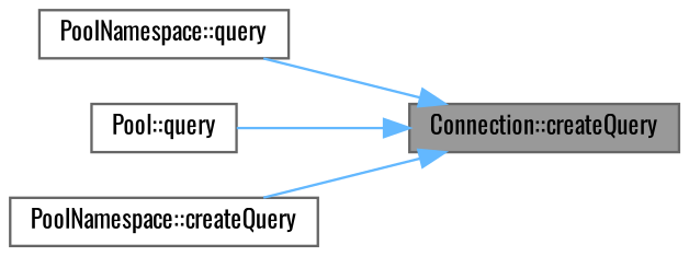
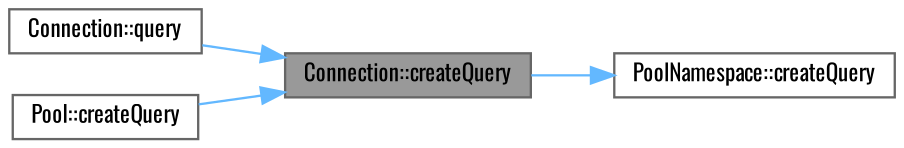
  digraph {
    fontname=Oswald
    rankdir=RL
    node [color=grey40 fillcolor=white fontname=Oswald fontsize=10 shape=box style=filled]
    edge [color=steelblue1 dir=back fontname=Oswald fontsize=10 labelfontname=Helvetica labelfontsize=10 style=solid]
    n1 [color=gray40 fillcolor=grey60 fontcolor=black height=0.2 label="Connection::createQuery" width=0.4]
-   n2 [height=0.2 label="PoolNamespace::query" width=0.4]
-   n3 [height=0.2 label="Pool::query" width=0.4]
+   n2 [height=0.2 label="Connection::query" width=0.4]
+   n3 [height=0.2 label="Pool::createQuery" width=0.4]
    n4 [height=0.2 label="PoolNamespace::createQuery" width=0.4]
    n1 -> n2
    n1 -> n3
-   n1 -> n4
+   n4 -> n1
  }
